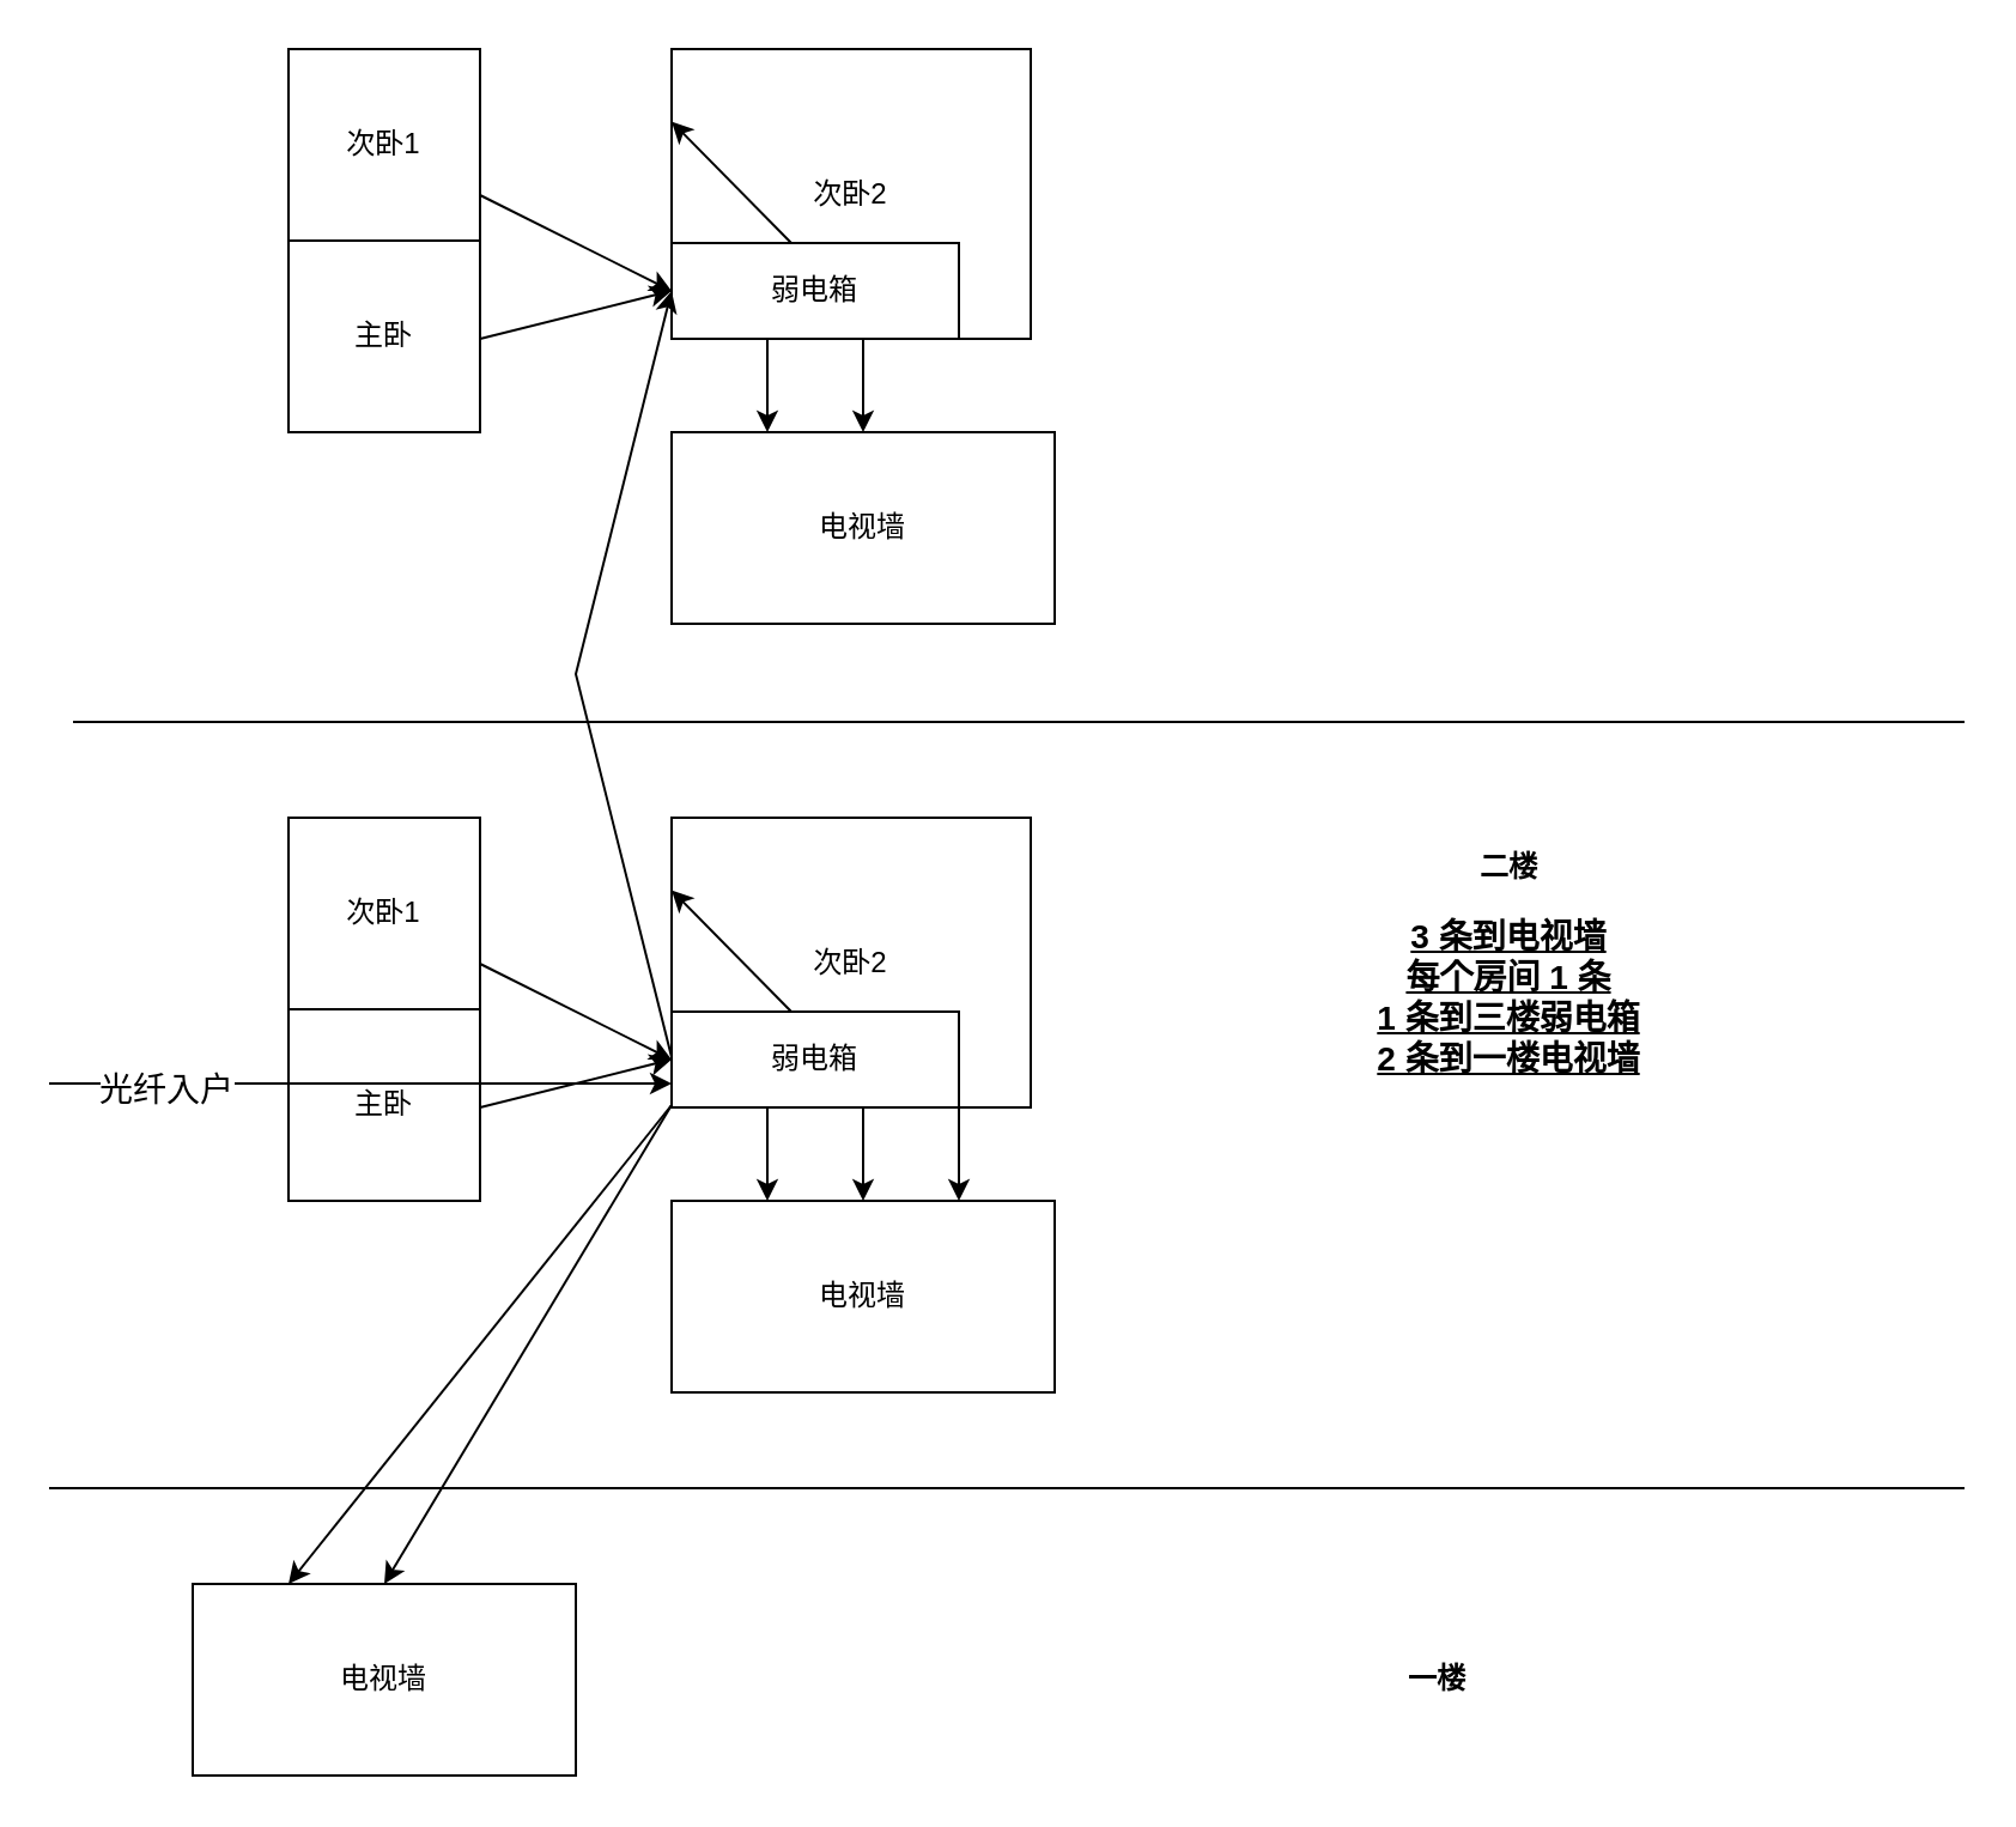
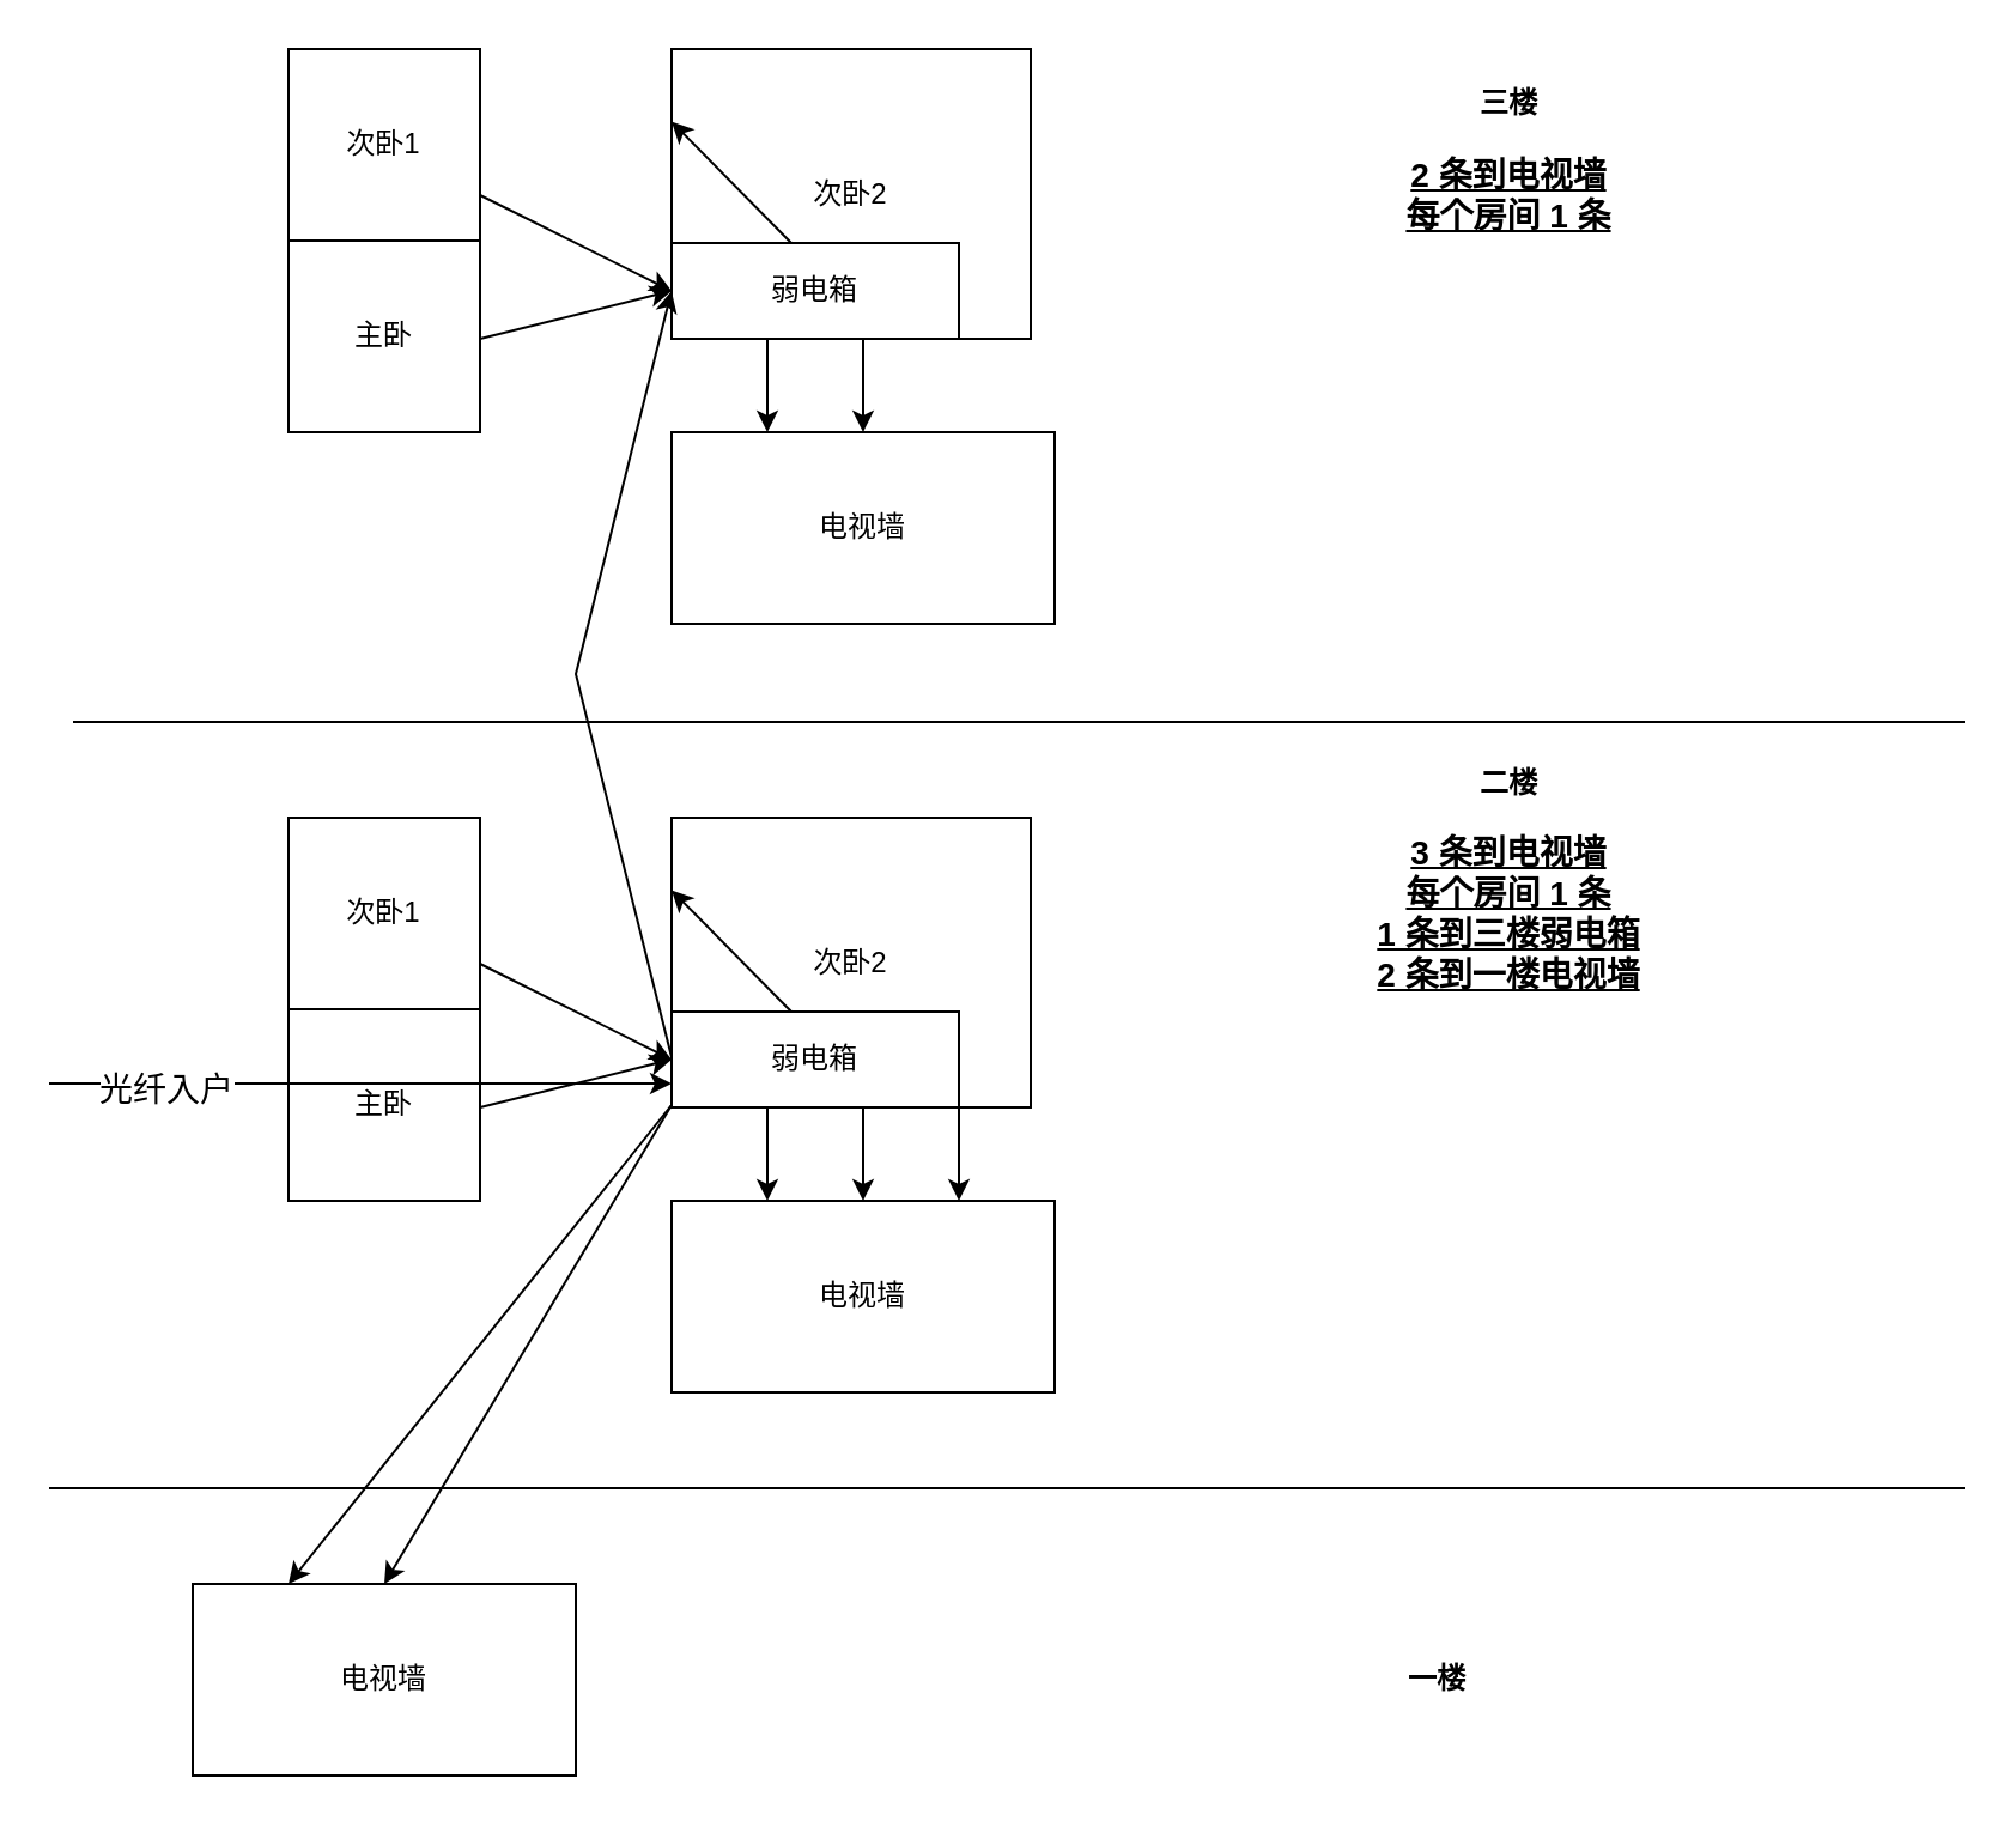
  <mxCell id="0" />
  <mxCell id="1" parent="0" />
  <mxCell id="2" value="主卧" style="whiteSpace=wrap;html=1;aspect=fixed;" parent="1" vertex="1"><mxGeometry x="120" y="100" width="80" height="80" as="geometry" /></mxCell>
  <mxCell id="3" value="次卧1" style="whiteSpace=wrap;html=1;aspect=fixed;" parent="1" vertex="1"><mxGeometry x="120" y="20" width="80" height="80" as="geometry" /></mxCell>
  <mxCell id="4" value="电视墙" style="rounded=0;whiteSpace=wrap;html=1;" parent="1" vertex="1"><mxGeometry x="280" y="180" width="160" height="80" as="geometry" /></mxCell>
  <mxCell id="5" value="" style="endArrow=none;html=1;rounded=0;" parent="1" edge="1"><mxGeometry width="50" height="50" relative="1" as="geometry"><mxPoint x="30" y="301" as="sourcePoint" /><mxPoint x="820" y="301" as="targetPoint" /></mxGeometry></mxCell>
- <mxCell id="6" value="&lt;b&gt;二楼&lt;br&gt;&lt;br&gt;&lt;u&gt;&lt;font style=&quot;font-size: 14px;&quot;&gt;3 条到电视墙&lt;br&gt;&lt;/font&gt;&lt;/u&gt;&lt;font style=&quot;font-size: 14px;&quot;&gt;&lt;u&gt;每个房间 1 条&lt;br&gt;&lt;/u&gt;&lt;/font&gt;&lt;font style=&quot;font-size: 14px;&quot;&gt;&lt;u&gt;1 条到三楼弱电箱&lt;br&gt;&lt;/u&gt;&lt;/font&gt;&lt;font style=&quot;font-size: 14px;&quot;&gt;&lt;u&gt;2 条到一楼电视墙&lt;/u&gt;&lt;/font&gt;&lt;br&gt;&lt;/b&gt;" style="text;html=1;strokeColor=none;fillColor=none;align=center;verticalAlign=middle;whiteSpace=wrap;rounded=0;" parent="1" vertex="1"><mxGeometry x="520" y="342" width="220" height="120" as="geometry" /></mxCell>
+ <mxCell id="6" value="&lt;b&gt;二楼&lt;br&gt;&lt;br&gt;&lt;u&gt;&lt;font style=&quot;font-size: 14px;&quot;&gt;3 条到电视墙&lt;br&gt;&lt;/font&gt;&lt;/u&gt;&lt;font style=&quot;font-size: 14px;&quot;&gt;&lt;u&gt;每个房间 1 条&lt;br&gt;&lt;/u&gt;&lt;/font&gt;&lt;font style=&quot;font-size: 14px;&quot;&gt;&lt;u&gt;1 条到三楼弱电箱&lt;br&gt;&lt;/u&gt;&lt;/font&gt;&lt;font style=&quot;font-size: 14px;&quot;&gt;&lt;u&gt;2 条到一楼电视墙&lt;/u&gt;&lt;/font&gt;&lt;br&gt;&lt;/b&gt;" style="text;html=1;strokeColor=none;fillColor=none;align=center;verticalAlign=middle;whiteSpace=wrap;rounded=0;" parent="1" vertex="1"><mxGeometry x="520" y="307" width="220" height="120" as="geometry" /></mxCell>
  <mxCell id="7" value="" style="endArrow=none;html=1;rounded=0;" parent="1" edge="1"><mxGeometry width="50" height="50" relative="1" as="geometry"><mxPoint x="20" y="621" as="sourcePoint" /><mxPoint x="820" y="621" as="targetPoint" /></mxGeometry></mxCell>
+ <mxCell id="8" value="&lt;b&gt;三楼&lt;br&gt;&lt;br&gt;&lt;u&gt;&lt;font style=&quot;font-size: 14px;&quot;&gt;2 条到电视墙&lt;br&gt;每个房间 1 条&lt;br&gt;&lt;/font&gt;&lt;/u&gt;&lt;br&gt;&lt;/b&gt;" style="text;html=1;strokeColor=none;fillColor=none;align=center;verticalAlign=middle;whiteSpace=wrap;rounded=0;" parent="1" vertex="1"><mxGeometry x="520" y="21" width="220" height="105" as="geometry" /></mxCell>
  <mxCell id="9" value="&lt;b&gt;一楼&lt;br&gt;&lt;/b&gt;" style="text;html=1;strokeColor=none;fillColor=none;align=center;verticalAlign=middle;whiteSpace=wrap;rounded=0;" parent="1" vertex="1"><mxGeometry x="560" y="661" width="80" height="80" as="geometry" /></mxCell>
  <mxCell id="10" value="次卧2" style="rounded=0;whiteSpace=wrap;html=1;" parent="1" vertex="1"><mxGeometry x="280" y="20" width="150" height="121" as="geometry" /></mxCell>
  <mxCell id="11" value="弱电箱" style="rounded=0;whiteSpace=wrap;html=1;" parent="1" vertex="1"><mxGeometry x="280" y="101" width="120" height="40" as="geometry" /></mxCell>
  <mxCell id="12" value="" style="endArrow=classic;html=1;rounded=0;entryX=0;entryY=0.25;entryDx=0;entryDy=0;" parent="1" target="10" edge="1"><mxGeometry width="50" height="50" relative="1" as="geometry"><mxPoint x="330" y="101" as="sourcePoint" /><mxPoint x="380" y="51" as="targetPoint" /></mxGeometry></mxCell>
  <mxCell id="13" value="" style="endArrow=classic;html=1;rounded=0;entryX=0;entryY=0.5;entryDx=0;entryDy=0;" parent="1" target="11" edge="1"><mxGeometry width="50" height="50" relative="1" as="geometry"><mxPoint x="200" y="81" as="sourcePoint" /><mxPoint x="250" y="31" as="targetPoint" /></mxGeometry></mxCell>
  <mxCell id="14" value="" style="endArrow=classic;html=1;rounded=0;entryX=0;entryY=0.5;entryDx=0;entryDy=0;" parent="1" target="11" edge="1"><mxGeometry width="50" height="50" relative="1" as="geometry"><mxPoint x="200" y="141" as="sourcePoint" /><mxPoint x="250" y="91" as="targetPoint" /></mxGeometry></mxCell>
  <mxCell id="15" value="" style="endArrow=classic;html=1;rounded=0;entryX=0.25;entryY=0;entryDx=0;entryDy=0;" parent="1" target="4" edge="1"><mxGeometry width="50" height="50" relative="1" as="geometry"><mxPoint x="320" y="141" as="sourcePoint" /><mxPoint x="370" y="91" as="targetPoint" /></mxGeometry></mxCell>
  <mxCell id="16" value="" style="endArrow=classic;html=1;rounded=0;entryX=0.5;entryY=0;entryDx=0;entryDy=0;" parent="1" target="4" edge="1"><mxGeometry width="50" height="50" relative="1" as="geometry"><mxPoint x="360" y="141" as="sourcePoint" /><mxPoint x="410" y="91" as="targetPoint" /></mxGeometry></mxCell>
  <mxCell id="17" value="主卧" style="whiteSpace=wrap;html=1;aspect=fixed;" parent="1" vertex="1"><mxGeometry x="120" y="421" width="80" height="80" as="geometry" /></mxCell>
  <mxCell id="18" value="次卧1" style="whiteSpace=wrap;html=1;aspect=fixed;" parent="1" vertex="1"><mxGeometry x="120" y="341" width="80" height="80" as="geometry" /></mxCell>
  <mxCell id="19" value="电视墙" style="rounded=0;whiteSpace=wrap;html=1;" parent="1" vertex="1"><mxGeometry x="280" y="501" width="160" height="80" as="geometry" /></mxCell>
  <mxCell id="20" value="次卧2" style="rounded=0;whiteSpace=wrap;html=1;" parent="1" vertex="1"><mxGeometry x="280" y="341" width="150" height="121" as="geometry" /></mxCell>
  <mxCell id="21" value="弱电箱" style="rounded=0;whiteSpace=wrap;html=1;" parent="1" vertex="1"><mxGeometry x="280" y="422" width="120" height="40" as="geometry" /></mxCell>
  <mxCell id="22" value="" style="endArrow=classic;html=1;rounded=0;entryX=0;entryY=0.25;entryDx=0;entryDy=0;" parent="1" target="20" edge="1"><mxGeometry width="50" height="50" relative="1" as="geometry"><mxPoint x="330" y="422" as="sourcePoint" /><mxPoint x="380" y="372" as="targetPoint" /></mxGeometry></mxCell>
  <mxCell id="23" value="" style="endArrow=classic;html=1;rounded=0;entryX=0;entryY=0.5;entryDx=0;entryDy=0;" parent="1" target="21" edge="1"><mxGeometry width="50" height="50" relative="1" as="geometry"><mxPoint x="200" y="402" as="sourcePoint" /><mxPoint x="250" y="352" as="targetPoint" /></mxGeometry></mxCell>
  <mxCell id="24" value="" style="endArrow=classic;html=1;rounded=0;entryX=0;entryY=0.5;entryDx=0;entryDy=0;" parent="1" target="21" edge="1"><mxGeometry width="50" height="50" relative="1" as="geometry"><mxPoint x="200" y="462" as="sourcePoint" /><mxPoint x="250" y="412" as="targetPoint" /></mxGeometry></mxCell>
  <mxCell id="25" value="" style="endArrow=classic;html=1;rounded=0;entryX=0.25;entryY=0;entryDx=0;entryDy=0;" parent="1" target="19" edge="1"><mxGeometry width="50" height="50" relative="1" as="geometry"><mxPoint x="320" y="462" as="sourcePoint" /><mxPoint x="370" y="412" as="targetPoint" /></mxGeometry></mxCell>
  <mxCell id="26" value="" style="endArrow=classic;html=1;rounded=0;entryX=0.5;entryY=0;entryDx=0;entryDy=0;" parent="1" target="19" edge="1"><mxGeometry width="50" height="50" relative="1" as="geometry"><mxPoint x="360" y="462" as="sourcePoint" /><mxPoint x="410" y="412" as="targetPoint" /></mxGeometry></mxCell>
  <mxCell id="27" value="" style="endArrow=classic;html=1;rounded=0;entryX=0;entryY=0.5;entryDx=0;entryDy=0;" parent="1" target="11" edge="1"><mxGeometry width="50" height="50" relative="1" as="geometry"><mxPoint x="280" y="441" as="sourcePoint" /><mxPoint x="330" y="391" as="targetPoint" /><Array as="points"><mxPoint x="240" y="281" /></Array></mxGeometry></mxCell>
  <mxCell id="28" value="" style="endArrow=classic;html=1;rounded=0;entryX=0.75;entryY=0;entryDx=0;entryDy=0;" parent="1" target="19" edge="1"><mxGeometry width="50" height="50" relative="1" as="geometry"><mxPoint x="400" y="461" as="sourcePoint" /><mxPoint x="450" y="411" as="targetPoint" /></mxGeometry></mxCell>
  <mxCell id="29" value="电视墙" style="rounded=0;whiteSpace=wrap;html=1;" parent="1" vertex="1"><mxGeometry x="80" y="661" width="160" height="80" as="geometry" /></mxCell>
  <mxCell id="30" value="" style="endArrow=classic;html=1;rounded=0;entryX=0.25;entryY=0;entryDx=0;entryDy=0;" parent="1" target="29" edge="1"><mxGeometry width="50" height="50" relative="1" as="geometry"><mxPoint x="280" y="461" as="sourcePoint" /><mxPoint x="330" y="411" as="targetPoint" /></mxGeometry></mxCell>
  <mxCell id="31" value="" style="endArrow=classic;html=1;rounded=0;entryX=0.5;entryY=0;entryDx=0;entryDy=0;" parent="1" target="29" edge="1"><mxGeometry width="50" height="50" relative="1" as="geometry"><mxPoint x="280" y="461" as="sourcePoint" /><mxPoint x="330" y="411" as="targetPoint" /></mxGeometry></mxCell>
  <mxCell id="32" value="" style="endArrow=classic;html=1;rounded=0;" parent="1" edge="1"><mxGeometry width="50" height="50" relative="1" as="geometry"><mxPoint x="20" y="452" as="sourcePoint" /><mxPoint x="280" y="452" as="targetPoint" /></mxGeometry></mxCell>
  <mxCell id="33" value="&lt;font style=&quot;font-size: 14px;&quot;&gt;光纤入户&lt;/font&gt;" style="edgeLabel;html=1;align=center;verticalAlign=middle;resizable=0;points=[];" parent="32" vertex="1" connectable="0"><mxGeometry x="-0.629" y="-2" relative="1" as="geometry"><mxPoint as="offset" /></mxGeometry></mxCell>
